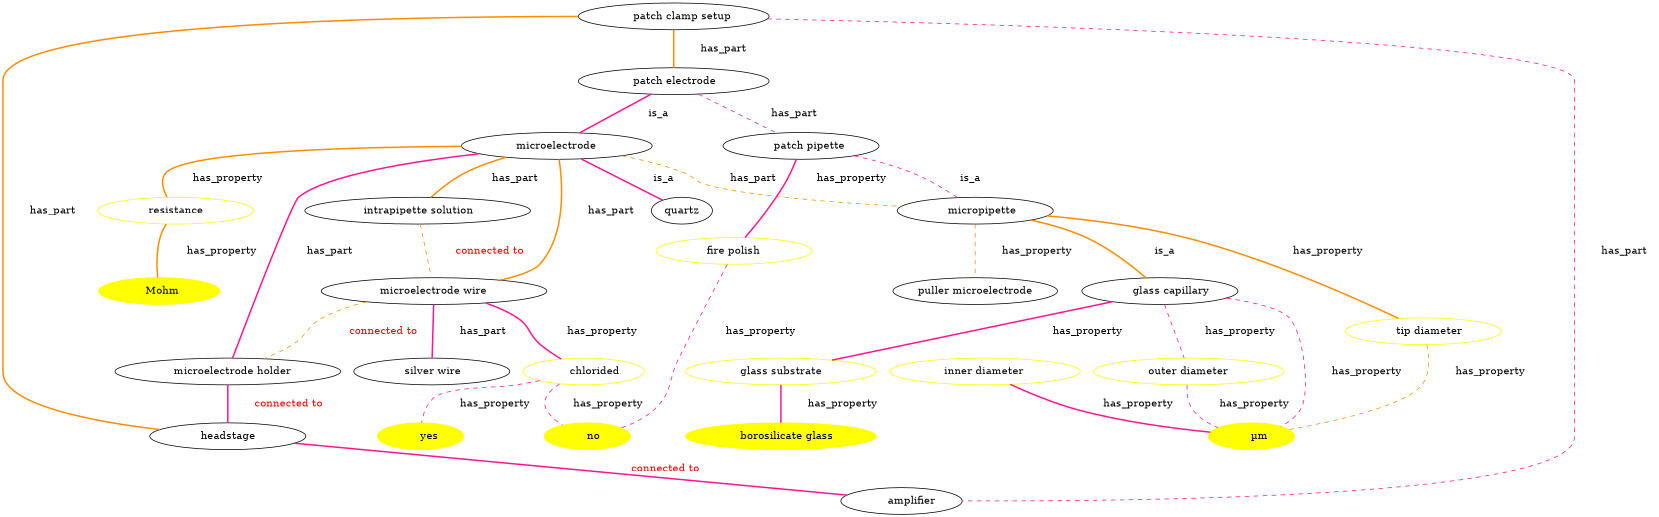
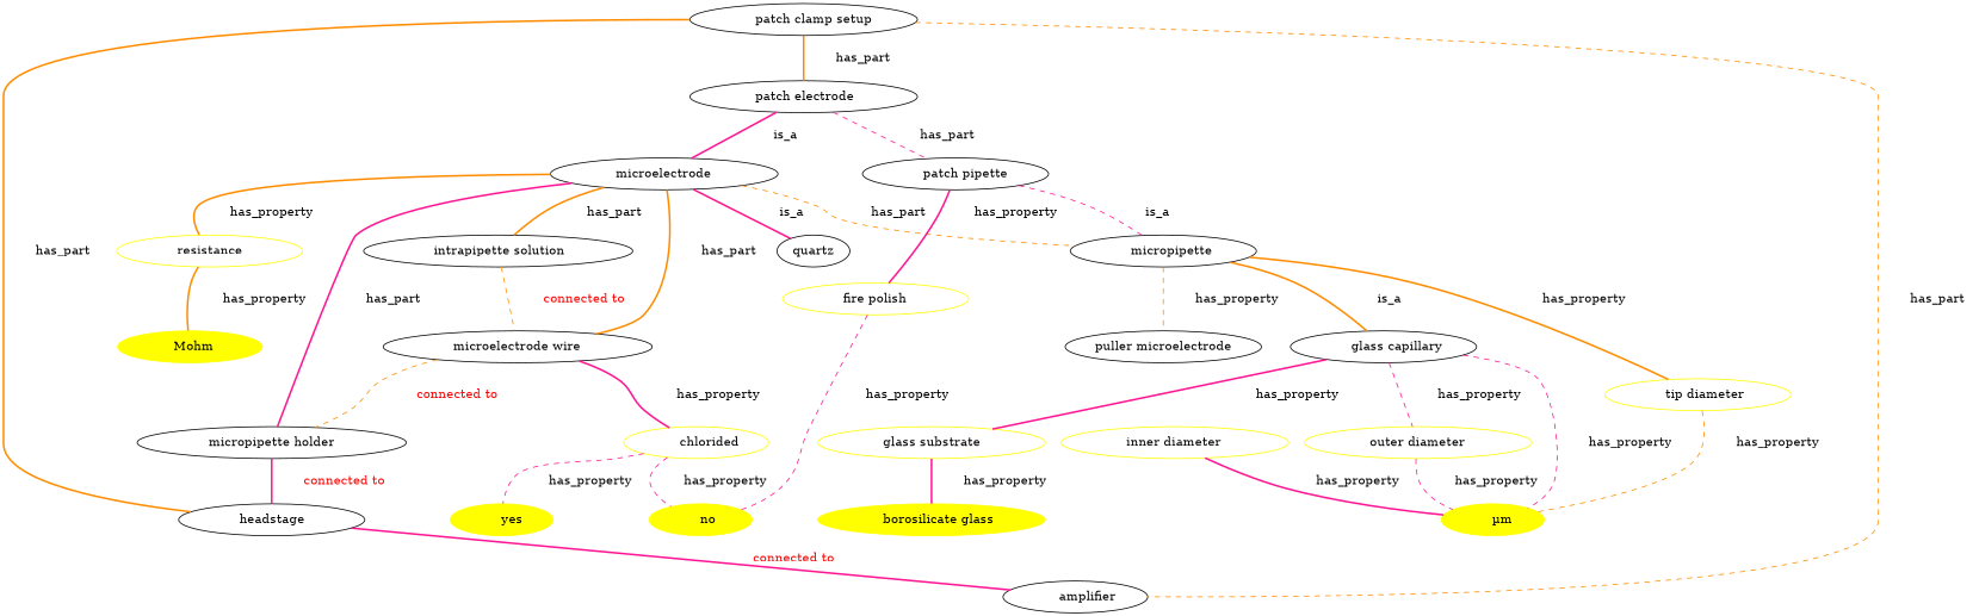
  graph {
    overlap_scaling=5
    rankdir=TB
    edge [color=deeppink style=bold]
    "	resistance	" [color=yellow]
    "	Mohm	" [color=yellow style=filled]
    "	chlorided	" [color=yellow]
    "	yes	" [color=yellow style=filled]
    "	no	" [color=yellow style=filled]
    "	fire polish	" [color=yellow]
    "	tip diameter	" [color=yellow]
    "	µm	" [color=yellow style=filled]
    "	glass substrate	" [color=yellow]
    "	borosilicate glass	" [color=yellow style=filled]
    "	inner diameter	" [color=yellow]
    "	outer diameter	" [color=yellow]
    "	patch clamp setup	"
    "	patch electrode	"
    "	headstage	"
    "	amplifier	"
    "	microelectrode	"
    "	patch pipette	"
    "	microelectrode wire	"
    "	micropipette	"
    "	intrapipette solution	"
-   "	microelectrode holder	"
+   "	microelectrode holder	" [label="micropipette holder"]
    n23 [label=quartz]
-   "	silver wire	"
    "	glass capillary	"
    n26 [label="puller microelectrode"]
    subgraph sub_1 {
      "	resistance	"
      "	Mohm	"
      "	chlorided	"
      "	yes	"
      "	no	"
      "	fire polish	"
      "	tip diameter	"
      "	µm	"
      "	glass substrate	"
      "	borosilicate glass	"
      "	inner diameter	"
      "	outer diameter	"
    }
    "	resistance	" -- "	Mohm	" [color=darkorange label="	has_property	"]
    "	chlorided	" -- "	yes	" [label="	has_property	" style=dashed]
    "	chlorided	" -- "	no	" [label="	has_property	" style=dashed]
    "	fire polish	" -- "	no	" [label="	has_property	" style=dashed]
    "	tip diameter	" -- "	µm	" [color=darkorange label="	has_property	" style=dashed]
    "	glass substrate	" -- "	borosilicate glass	" [label="	has_property	"]
    "	inner diameter	" -- "	µm	" [label="	has_property	"]
    "	outer diameter	" -- "	µm	" [label="	has_property	" style=dashed]
    "	patch clamp setup	" -- "	patch electrode	" [color=darkorange label="	has_part	"]
    "	patch clamp setup	" -- "	headstage	" [color=darkorange label="	has_part	"]
-   "	patch clamp setup	" -- "	amplifier	" [label="	has_part	" style=dashed]
+   "	patch clamp setup	" -- "	amplifier	" [color=darkorange label="	has_part	" style=dashed]
    "	patch electrode	" -- "	microelectrode	" [label="	is_a	"]
    "	patch electrode	" -- "	patch pipette	" [label="	has_part	" style=dashed]
    "	headstage	" -- "	amplifier	" [fontcolor=red label="	connected to	"]
    "	microelectrode	" -- "	resistance	" [color=darkorange label="	has_property	"]
    "	microelectrode	" -- "	microelectrode wire	" [color=darkorange label="	has_part	"]
    "	microelectrode	" -- "	micropipette	" [color=darkorange label="	has_part	" style=dashed]
    "	microelectrode	" -- "	intrapipette solution	" [color=darkorange label="	has_part	"]
    "	microelectrode	" -- "	microelectrode holder	" [label="	has_part	"]
    "	microelectrode	" -- n23 [label="	is_a	"]
    "	patch pipette	" -- "	fire polish	" [label="	has_property	"]
    "	patch pipette	" -- "	micropipette	" [label="	is_a	" style=dashed]
    "	microelectrode wire	" -- "	chlorided	" [label="	has_property	"]
    "	microelectrode wire	" -- "	microelectrode holder	" [color=darkorange fontcolor=red label="	connected to	" style=dashed]
-   "	microelectrode wire	" -- "	silver wire	" [label="	has_part	"]
    "	micropipette	" -- "	tip diameter	" [color=darkorange label="	has_property	"]
    "	micropipette	" -- "	glass capillary	" [color=darkorange label="	is_a	"]
    "	micropipette	" -- n26 [color=darkorange label="	has_property	" style=dashed]
    "	intrapipette solution	" -- "	microelectrode wire	" [color=darkorange fontcolor=red label="	connected to	" style=dashed]
    "	microelectrode holder	" -- "	headstage	" [fontcolor=red label="	connected to	"]
    "	glass capillary	" -- "	µm	" [label="	has_property	" style=dashed]
    "	glass capillary	" -- "	glass substrate	" [label="	has_property	"]
    "	glass capillary	" -- "	outer diameter	" [label="	has_property	" style=dashed]
  }
